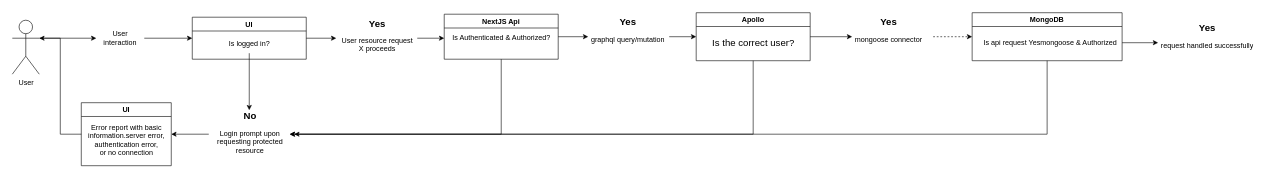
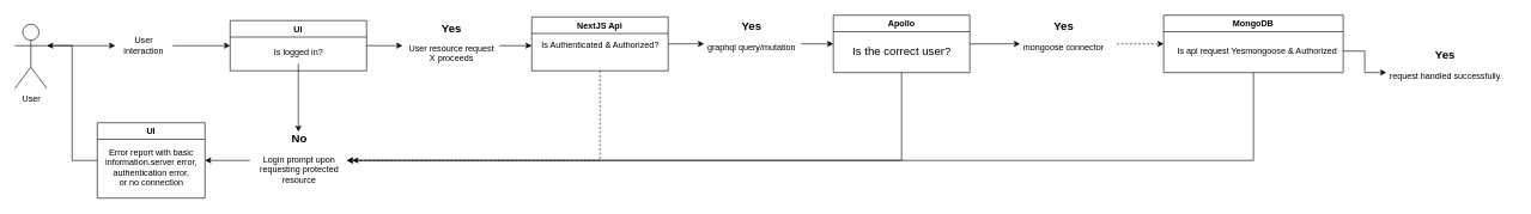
  <mxCell id="0" />
  <mxCell id="1" parent="0" />
  <mxCell id="2" value="&lt;div&gt;User&lt;/div&gt;" style="shape=umlActor;verticalLabelPosition=bottom;verticalAlign=top;html=1;outlineConnect=0;" vertex="1" parent="1"><mxGeometry x="20" y="33" width="45" height="90" as="geometry" /></mxCell>
  <mxCell id="3" value="" style="endArrow=classic;html=1;rounded=0;entryX=0;entryY=0.5;entryDx=0;entryDy=0;exitX=1;exitY=0.333;exitDx=0;exitDy=0;exitPerimeter=0;" edge="1" parent="1" source="2" target="12"><mxGeometry width="50" height="50" relative="1" as="geometry"><mxPoint x="330" y="73" as="sourcePoint" /><mxPoint x="430" y="73" as="targetPoint" /></mxGeometry></mxCell>
  <mxCell id="4" style="edgeStyle=orthogonalEdgeStyle;rounded=0;orthogonalLoop=1;jettySize=auto;html=1;entryX=0;entryY=0.5;entryDx=0;entryDy=0;fontSize=16;" edge="1" parent="1" source="5" target="15"><mxGeometry relative="1" as="geometry" /></mxCell>
  <mxCell id="5" value="UI" style="swimlane;" vertex="1" parent="1"><mxGeometry x="320" y="28" width="190" height="70" as="geometry"><mxRectangle x="300" y="120" width="50" height="30" as="alternateBounds" /></mxGeometry></mxCell>
  <mxCell id="6" value="Is logged in?" style="text;html=1;align=center;verticalAlign=middle;resizable=0;points=[];autosize=1;strokeColor=none;fillColor=none;" vertex="1" parent="5"><mxGeometry x="50" y="30" width="90" height="30" as="geometry" /></mxCell>
  <mxCell id="7" style="edgeStyle=orthogonalEdgeStyle;rounded=0;orthogonalLoop=1;jettySize=auto;html=1;entryX=0;entryY=0.5;entryDx=0;entryDy=0;fontSize=16;" edge="1" parent="1" source="9" target="19"><mxGeometry relative="1" as="geometry" /></mxCell>
- <mxCell id="8" style="edgeStyle=orthogonalEdgeStyle;rounded=0;orthogonalLoop=1;jettySize=auto;html=1;entryX=1;entryY=0.5;entryDx=0;entryDy=0;fontSize=16;" edge="1" parent="1" source="9" target="17"><mxGeometry relative="1" as="geometry"><Array as="points"><mxPoint x="835" y="223" /></Array></mxGeometry></mxCell>
+ <mxCell id="8" style="edgeStyle=orthogonalEdgeStyle;rounded=0;orthogonalLoop=1;jettySize=auto;html=1;entryX=1;entryY=0.5;entryDx=0;entryDy=0;fontSize=16;dashed=1;" edge="1" parent="1" source="9" target="17"><mxGeometry relative="1" as="geometry"><Array as="points"><mxPoint x="835" y="223" /></Array></mxGeometry></mxCell>
  <mxCell id="9" value="NextJS Api" style="swimlane;" vertex="1" parent="1"><mxGeometry x="740" y="23" width="190" height="75" as="geometry" /></mxCell>
  <mxCell id="10" value="Is Authenticated &amp;amp; Authorized?" style="text;html=1;align=center;verticalAlign=middle;resizable=0;points=[];autosize=1;strokeColor=none;fillColor=none;" vertex="1" parent="9"><mxGeometry y="25" width="190" height="30" as="geometry" /></mxCell>
  <mxCell id="11" style="edgeStyle=orthogonalEdgeStyle;rounded=0;orthogonalLoop=1;jettySize=auto;html=1;exitX=1;exitY=0.5;exitDx=0;exitDy=0;entryX=0;entryY=0.5;entryDx=0;entryDy=0;fontSize=16;" edge="1" parent="1" source="12" target="5"><mxGeometry relative="1" as="geometry" /></mxCell>
  <mxCell id="12" value="&lt;div&gt;User interaction&lt;/div&gt;" style="text;html=1;strokeColor=none;fillColor=none;align=center;verticalAlign=middle;whiteSpace=wrap;rounded=0;" vertex="1" parent="1"><mxGeometry x="160" y="43" width="80" height="40" as="geometry" /></mxCell>
  <mxCell id="13" style="edgeStyle=orthogonalEdgeStyle;rounded=0;orthogonalLoop=1;jettySize=auto;html=1;entryX=0.5;entryY=0;entryDx=0;entryDy=0;fontSize=16;" edge="1" parent="1" source="6" target="17"><mxGeometry relative="1" as="geometry" /></mxCell>
  <mxCell id="14" value="" style="edgeStyle=orthogonalEdgeStyle;rounded=0;orthogonalLoop=1;jettySize=auto;html=1;fontSize=16;" edge="1" parent="1" source="15" target="10"><mxGeometry relative="1" as="geometry" /></mxCell>
  <mxCell id="15" value="&lt;h1 style=&quot;font-size: 16px;&quot; align=&quot;center&quot;&gt;Yes&lt;/h1&gt;&lt;p align=&quot;center&quot;&gt;User resource request X proceeds&lt;br&gt;&lt;/p&gt;" style="text;html=1;strokeColor=none;fillColor=none;spacing=5;spacingTop=-20;whiteSpace=wrap;overflow=hidden;rounded=0;" vertex="1" parent="1"><mxGeometry x="560" y="28" width="135" height="70" as="geometry" /></mxCell>
  <mxCell id="16" style="edgeStyle=orthogonalEdgeStyle;rounded=0;orthogonalLoop=1;jettySize=auto;html=1;entryX=1;entryY=0.5;entryDx=0;entryDy=0;fontSize=16;" edge="1" parent="1" source="17" target="32"><mxGeometry relative="1" as="geometry" /></mxCell>
  <mxCell id="17" value="&lt;h1 style=&quot;font-size: 16px;&quot; align=&quot;center&quot;&gt;No&lt;/h1&gt;&lt;p align=&quot;center&quot;&gt;Login prompt upon requesting protected resource&lt;br&gt;&lt;/p&gt;" style="text;html=1;strokeColor=none;fillColor=none;spacing=5;spacingTop=-20;whiteSpace=wrap;overflow=hidden;rounded=0;" vertex="1" parent="1"><mxGeometry x="347.5" y="183" width="135" height="80" as="geometry" /></mxCell>
  <mxCell id="18" style="edgeStyle=orthogonalEdgeStyle;rounded=0;orthogonalLoop=1;jettySize=auto;html=1;entryX=0;entryY=0.5;entryDx=0;entryDy=0;fontSize=16;" edge="1" parent="1" source="19" target="22"><mxGeometry relative="1" as="geometry" /></mxCell>
  <mxCell id="19" value="&lt;h1 style=&quot;font-size: 16px;&quot; align=&quot;center&quot;&gt;Yes&lt;/h1&gt;&lt;p align=&quot;center&quot;&gt;graphql query/mutation&lt;br&gt;&lt;/p&gt;" style="text;html=1;strokeColor=none;fillColor=none;spacing=5;spacingTop=-20;whiteSpace=wrap;overflow=hidden;rounded=0;" vertex="1" parent="1"><mxGeometry x="980" y="25.5" width="135" height="70" as="geometry" /></mxCell>
  <mxCell id="20" style="edgeStyle=orthogonalEdgeStyle;rounded=0;orthogonalLoop=1;jettySize=auto;html=1;entryX=0;entryY=0.5;entryDx=0;entryDy=0;fontSize=16;" edge="1" parent="1" source="22" target="28"><mxGeometry relative="1" as="geometry" /></mxCell>
  <mxCell id="21" style="edgeStyle=orthogonalEdgeStyle;rounded=0;orthogonalLoop=1;jettySize=auto;html=1;entryX=1;entryY=0.5;entryDx=0;entryDy=0;fontSize=16;" edge="1" parent="1" source="22" target="17"><mxGeometry relative="1" as="geometry"><Array as="points"><mxPoint x="1255" y="223" /></Array></mxGeometry></mxCell>
  <mxCell id="22" value="Apollo" style="swimlane;" vertex="1" parent="1"><mxGeometry x="1160" y="20.5" width="190" height="80" as="geometry" /></mxCell>
  <mxCell id="23" value="Is the correct user?" style="text;html=1;align=center;verticalAlign=middle;resizable=0;points=[];autosize=1;strokeColor=none;fillColor=none;fontSize=16;" vertex="1" parent="22"><mxGeometry x="15" y="35" width="160" height="30" as="geometry" /></mxCell>
  <mxCell id="24" style="edgeStyle=orthogonalEdgeStyle;rounded=0;orthogonalLoop=1;jettySize=auto;html=1;fontSize=16;" edge="1" parent="1" source="25"><mxGeometry relative="1" as="geometry"><mxPoint x="490" y="223" as="targetPoint" /><Array as="points"><mxPoint x="1745" y="223" /></Array></mxGeometry></mxCell>
  <mxCell id="25" value="MongoDB" style="swimlane;" vertex="1" parent="1"><mxGeometry x="1620" y="20.5" width="250" height="80" as="geometry" /></mxCell>
  <mxCell id="26" value="Is api request Yesmongoose &amp;amp; Authorized" style="text;html=1;align=center;verticalAlign=middle;resizable=0;points=[];autosize=1;strokeColor=none;fillColor=none;" vertex="1" parent="25"><mxGeometry x="10" y="35" width="240" height="30" as="geometry" /></mxCell>
  <mxCell id="27" style="edgeStyle=orthogonalEdgeStyle;rounded=0;orthogonalLoop=1;jettySize=auto;html=1;entryX=0;entryY=0.5;entryDx=0;entryDy=0;fontSize=16;dashed=1;" edge="1" parent="1" source="28" target="25"><mxGeometry relative="1" as="geometry" /></mxCell>
  <mxCell id="28" value="&lt;h1 style=&quot;font-size: 16px;&quot; align=&quot;center&quot;&gt;Yes&lt;/h1&gt;&lt;p align=&quot;center&quot;&gt;mongoose connector&lt;br&gt;&lt;/p&gt;" style="text;html=1;strokeColor=none;fillColor=none;spacing=5;spacingTop=-20;whiteSpace=wrap;overflow=hidden;rounded=0;" vertex="1" parent="1"><mxGeometry x="1420" y="25.5" width="135" height="70" as="geometry" /></mxCell>
- <mxCell id="29" value="&lt;h1 style=&quot;font-size: 16px;&quot; align=&quot;center&quot;&gt;Yes&lt;/h1&gt;&lt;p align=&quot;center&quot;&gt;request handled successfully&lt;/p&gt;" style="text;html=1;strokeColor=none;fillColor=none;spacing=5;spacingTop=-20;whiteSpace=wrap;overflow=hidden;rounded=0;" vertex="1" parent="1"><mxGeometry x="1930" y="35.5" width="180" height="70" as="geometry" /></mxCell>
+ <mxCell id="29" value="&lt;h1 style=&quot;font-size: 16px;&quot; align=&quot;center&quot;&gt;Yes&lt;/h1&gt;&lt;p align=&quot;center&quot;&gt;request handled successfully&lt;/p&gt;" style="text;html=1;strokeColor=none;fillColor=none;spacing=5;spacingTop=-20;whiteSpace=wrap;overflow=hidden;rounded=0;" vertex="1" parent="1"><mxGeometry x="1930" y="65.5" width="180" height="70" as="geometry" /></mxCell>
  <mxCell id="30" style="edgeStyle=orthogonalEdgeStyle;rounded=0;orthogonalLoop=1;jettySize=auto;html=1;entryX=0;entryY=0.5;entryDx=0;entryDy=0;fontSize=16;" edge="1" parent="1" source="26" target="29"><mxGeometry relative="1" as="geometry" /></mxCell>
  <mxCell id="31" style="edgeStyle=orthogonalEdgeStyle;rounded=0;orthogonalLoop=1;jettySize=auto;html=1;fontSize=16;" edge="1" parent="1" source="32" target="2"><mxGeometry relative="1" as="geometry"><Array as="points"><mxPoint x="100" y="223" /><mxPoint x="100" y="63" /></Array></mxGeometry></mxCell>
  <mxCell id="32" value="UI" style="swimlane;" vertex="1" parent="1"><mxGeometry x="135" y="170.5" width="150" height="105" as="geometry"><mxRectangle x="300" y="120" width="50" height="30" as="alternateBounds" /></mxGeometry></mxCell>
  <mxCell id="33" value="&lt;div&gt;Error report with basic &lt;br&gt;&lt;/div&gt;&lt;div&gt;information.server error, &lt;br&gt;&lt;/div&gt;&lt;div&gt;authentication error, &lt;br&gt;&lt;/div&gt;&lt;div&gt;or no connection&lt;br&gt;&lt;/div&gt;" style="text;html=1;align=center;verticalAlign=middle;resizable=0;points=[];autosize=1;strokeColor=none;fillColor=none;" vertex="1" parent="32"><mxGeometry y="27.5" width="150" height="70" as="geometry" /></mxCell>
